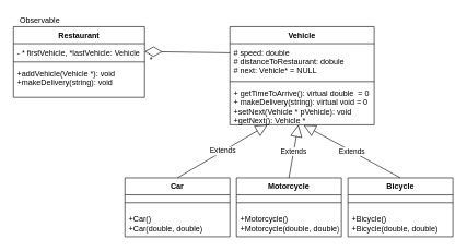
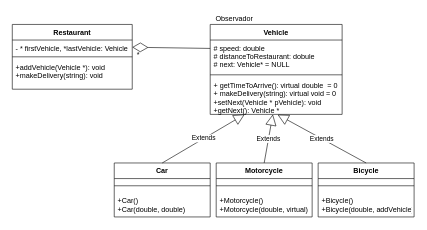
  <mxCell id="0" />
  <mxCell id="1" parent="0" />
  <mxCell id="2" value="Restaurant" style="swimlane;fontStyle=1;align=center;verticalAlign=top;childLayout=stackLayout;horizontal=1;startSize=26;horizontalStack=0;resizeParent=1;resizeParentMax=0;resizeLast=0;collapsible=1;marginBottom=0;" vertex="1" parent="1"><mxGeometry x="20" y="40" width="200" height="108" as="geometry" /></mxCell>
  <mxCell id="3" value="- * firstVehicle, *lastVehicle: Vehicle " style="text;strokeColor=none;fillColor=none;align=left;verticalAlign=top;spacingLeft=4;spacingRight=4;overflow=hidden;rotatable=0;points=[[0,0.5],[1,0.5]];portConstraint=eastwest;" vertex="1" parent="2"><mxGeometry y="26" width="200" height="24" as="geometry" /></mxCell>
  <mxCell id="4" value="" style="line;strokeWidth=1;fillColor=none;align=left;verticalAlign=middle;spacingTop=-1;spacingLeft=3;spacingRight=3;rotatable=0;labelPosition=right;points=[];portConstraint=eastwest;" vertex="1" parent="2"><mxGeometry y="50" width="200" height="8" as="geometry" /></mxCell>
  <mxCell id="5" value="+addVehicle(Vehicle *): void&#10;+makeDelivery(string): void&#10;" style="text;strokeColor=none;fillColor=none;align=left;verticalAlign=top;spacingLeft=4;spacingRight=4;overflow=hidden;rotatable=0;points=[[0,0.5],[1,0.5]];portConstraint=eastwest;" vertex="1" parent="2"><mxGeometry y="58" width="200" height="50" as="geometry" /></mxCell>
  <mxCell id="6" value="Vehicle" style="swimlane;fontStyle=1;align=center;verticalAlign=top;childLayout=stackLayout;horizontal=1;startSize=26;horizontalStack=0;resizeParent=1;resizeParentMax=0;resizeLast=0;collapsible=1;marginBottom=0;" vertex="1" parent="1"><mxGeometry x="350" y="40" width="220" height="150" as="geometry" /></mxCell>
  <mxCell id="7" value="# speed: double&#10;# distanceToRestaurant: dobule&#10;# next: Vehicle* = NULL" style="text;strokeColor=none;fillColor=none;align=left;verticalAlign=top;spacingLeft=4;spacingRight=4;overflow=hidden;rotatable=0;points=[[0,0.5],[1,0.5]];portConstraint=eastwest;" vertex="1" parent="6"><mxGeometry y="26" width="220" height="54" as="geometry" /></mxCell>
  <mxCell id="8" value="" style="line;strokeWidth=1;fillColor=none;align=left;verticalAlign=middle;spacingTop=-1;spacingLeft=3;spacingRight=3;rotatable=0;labelPosition=right;points=[];portConstraint=eastwest;" vertex="1" parent="6"><mxGeometry y="80" width="220" height="8" as="geometry" /></mxCell>
  <mxCell id="9" value="+ getTimeToArrive(): virtual double  = 0&#10;+ makeDelivery(string): virtual void = 0&#10;+setNext(Vehicle * pVehicle): void &#10;+getNext(): Vehicle * " style="text;strokeColor=none;fillColor=none;align=left;verticalAlign=top;spacingLeft=4;spacingRight=4;overflow=hidden;rotatable=0;points=[[0,0.5],[1,0.5]];portConstraint=eastwest;" vertex="1" parent="6"><mxGeometry y="88" width="220" height="62" as="geometry" /></mxCell>
  <mxCell id="10" value="Car" style="swimlane;fontStyle=1;align=center;verticalAlign=top;childLayout=stackLayout;horizontal=1;startSize=26;horizontalStack=0;resizeParent=1;resizeParentMax=0;resizeLast=0;collapsible=1;marginBottom=0;" vertex="1" parent="1"><mxGeometry x="190" y="271" width="160" height="90" as="geometry" /></mxCell>
  <mxCell id="11" value="" style="line;strokeWidth=1;fillColor=none;align=left;verticalAlign=middle;spacingTop=-1;spacingLeft=3;spacingRight=3;rotatable=0;labelPosition=right;points=[];portConstraint=eastwest;" vertex="1" parent="10"><mxGeometry y="26" width="160" height="24" as="geometry" /></mxCell>
  <mxCell id="12" value="+Car()&#10;+Car(double, double)&#10;" style="text;strokeColor=none;fillColor=none;align=left;verticalAlign=top;spacingLeft=4;spacingRight=4;overflow=hidden;rotatable=0;points=[[0,0.5],[1,0.5]];portConstraint=eastwest;" vertex="1" parent="10"><mxGeometry y="50" width="160" height="40" as="geometry" /></mxCell>
  <mxCell id="13" value="Bicycle" style="swimlane;fontStyle=1;align=center;verticalAlign=top;childLayout=stackLayout;horizontal=1;startSize=26;horizontalStack=0;resizeParent=1;resizeParentMax=0;resizeLast=0;collapsible=1;marginBottom=0;" vertex="1" parent="1"><mxGeometry x="530" y="271" width="160" height="90" as="geometry" /></mxCell>
  <mxCell id="14" value="" style="line;strokeWidth=1;fillColor=none;align=left;verticalAlign=middle;spacingTop=-1;spacingLeft=3;spacingRight=3;rotatable=0;labelPosition=right;points=[];portConstraint=eastwest;" vertex="1" parent="13"><mxGeometry y="26" width="160" height="24" as="geometry" /></mxCell>
- <mxCell id="15" value="+Bicycle()&#10;+Bicycle(double, double)&#10;" style="text;strokeColor=none;fillColor=none;align=left;verticalAlign=top;spacingLeft=4;spacingRight=4;overflow=hidden;rotatable=0;points=[[0,0.5],[1,0.5]];portConstraint=eastwest;" vertex="1" parent="13"><mxGeometry y="50" width="160" height="40" as="geometry" /></mxCell>
+ <mxCell id="15" value="+Bicycle()&#10;+Bicycle(double, addVehicle)&#10;" style="text;strokeColor=none;fillColor=none;align=left;verticalAlign=top;spacingLeft=4;spacingRight=4;overflow=hidden;rotatable=0;points=[[0,0.5],[1,0.5]];portConstraint=eastwest;" vertex="1" parent="13"><mxGeometry y="50" width="160" height="40" as="geometry" /></mxCell>
  <mxCell id="16" value="Motorcycle" style="swimlane;fontStyle=1;align=center;verticalAlign=top;childLayout=stackLayout;horizontal=1;startSize=26;horizontalStack=0;resizeParent=1;resizeParentMax=0;resizeLast=0;collapsible=1;marginBottom=0;" vertex="1" parent="1"><mxGeometry x="360" y="271" width="160" height="90" as="geometry" /></mxCell>
  <mxCell id="17" value="" style="line;strokeWidth=1;fillColor=none;align=left;verticalAlign=middle;spacingTop=-1;spacingLeft=3;spacingRight=3;rotatable=0;labelPosition=right;points=[];portConstraint=eastwest;" vertex="1" parent="16"><mxGeometry y="26" width="160" height="24" as="geometry" /></mxCell>
- <mxCell id="18" value="+Motorcycle()&#10;+Motorcycle(double, double)&#10;" style="text;strokeColor=none;fillColor=none;align=left;verticalAlign=top;spacingLeft=4;spacingRight=4;overflow=hidden;rotatable=0;points=[[0,0.5],[1,0.5]];portConstraint=eastwest;" vertex="1" parent="16"><mxGeometry y="50" width="160" height="40" as="geometry" /></mxCell>
+ <mxCell id="18" value="+Motorcycle()&#10;+Motorcycle(double, virtual)&#10;" style="text;strokeColor=none;fillColor=none;align=left;verticalAlign=top;spacingLeft=4;spacingRight=4;overflow=hidden;rotatable=0;points=[[0,0.5],[1,0.5]];portConstraint=eastwest;" vertex="1" parent="16"><mxGeometry y="50" width="160" height="40" as="geometry" /></mxCell>
  <mxCell id="19" value="Extends" style="endArrow=block;endSize=16;endFill=0;html=1;exitX=0.5;exitY=0;exitDx=0;exitDy=0;" edge="1" parent="1" source="10" target="9"><mxGeometry width="160" relative="1" as="geometry"><mxPoint x="320" y="260" as="sourcePoint" /><mxPoint x="410" y="233" as="targetPoint" /></mxGeometry></mxCell>
  <mxCell id="20" value="Extends" style="endArrow=block;endSize=16;endFill=0;html=1;entryX=0.511;entryY=1.006;entryDx=0;entryDy=0;entryPerimeter=0;exitX=0.5;exitY=0;exitDx=0;exitDy=0;" edge="1" parent="1" source="13" target="9"><mxGeometry width="160" relative="1" as="geometry"><mxPoint x="430" y="270" as="sourcePoint" /><mxPoint x="590" y="270" as="targetPoint" /></mxGeometry></mxCell>
  <mxCell id="21" value="Extends" style="endArrow=block;endSize=16;endFill=0;html=1;exitX=0.5;exitY=0;exitDx=0;exitDy=0;" edge="1" parent="1" source="16" target="9"><mxGeometry width="160" relative="1" as="geometry"><mxPoint x="588.02" y="300.63" as="sourcePoint" /><mxPoint x="440" y="192" as="targetPoint" /></mxGeometry></mxCell>
  <mxCell id="22" value="" style="endArrow=diamondThin;endFill=0;endSize=24;html=1;entryX=1;entryY=0.5;entryDx=0;entryDy=0;exitX=0;exitY=0.259;exitDx=0;exitDy=0;exitPerimeter=0;" edge="1" parent="1" source="7" target="3"><mxGeometry width="160" relative="1" as="geometry"><mxPoint x="230" y="130" as="sourcePoint" /><mxPoint x="390" y="130" as="targetPoint" /></mxGeometry></mxCell>
- <mxCell id="23" value="Observable" style="text;html=1;align=center;verticalAlign=middle;resizable=0;points=[];autosize=1;" vertex="1" parent="1"><mxGeometry x="20" y="20" width="80" height="20" as="geometry" /></mxCell>
+ <mxCell id="24" value="Observador" style="text;html=1;align=center;verticalAlign=middle;resizable=0;points=[];autosize=1;" vertex="1" parent="1"><mxGeometry x="350" y="20" width="80" height="20" as="geometry" /></mxCell>
  <mxCell id="25" value="*" style="text;html=1;align=center;verticalAlign=middle;resizable=0;points=[];autosize=1;" vertex="1" parent="1"><mxGeometry x="220" y="80" width="20" height="20" as="geometry" /></mxCell>
